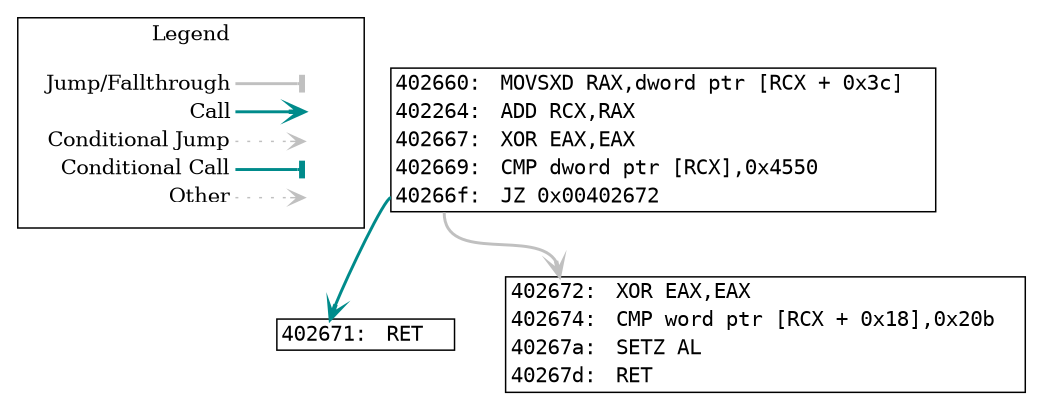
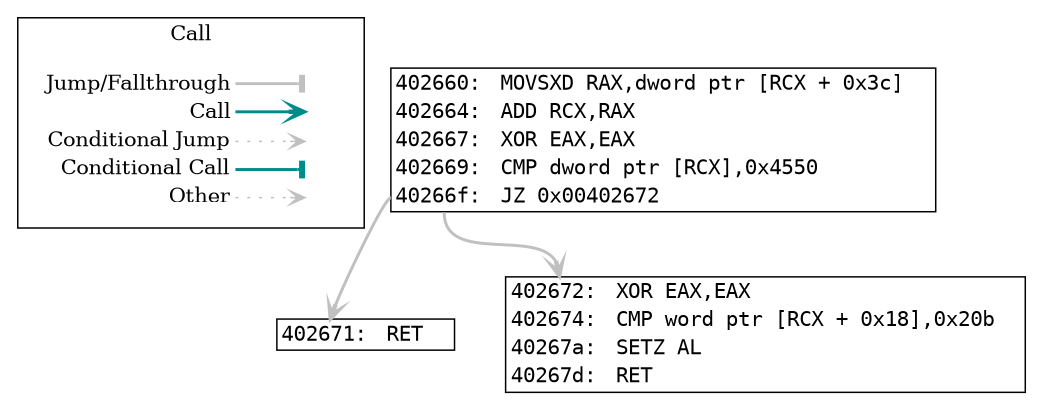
  digraph {
    newrank=true
    node [shape=plaintext]
    edge [arrowhead=vee color=gray style=bold tailport=insn_40266f]
    n1 [label=<<table border="0" cellpadding="2" cellspacing="0" cellborder="0">                   <tr><td align="right" port="i1">Jump/Fallthrough</td></tr>                   <tr><td align="right" port="i2">Call</td></tr>                   <tr><td align="right" port="i3">Conditional Jump</td></tr>                   <tr><td align="right" port="i4">Conditional Call</td></tr>                   <tr><td align="right" port="i5">Other</td></tr>                </table>>]
    n2 [label=<<table border="0" cellpadding="2" cellspacing="0" cellborder="0">                    <tr><td port="i1">&nbsp;</td></tr>                    <tr><td port="i2">&nbsp;</td></tr>                    <tr><td port="i3">&nbsp;</td></tr>                    <tr><td port="i4">&nbsp;</td></tr>                    <tr><td port="i5">&nbsp;</td></tr>                 </table>>]
-   n3 [label=<     <TABLE BORDER="1" CELLBORDER="0" CELLSPACING="0">       <TR>         <TD PORT="insn_402660" ALIGN="RIGHT"><FONT FACE="monospace">402660: </FONT></TD>         <TD ALIGN="LEFT"><FONT FACE="monospace">MOVSXD RAX,dword ptr [RCX + 0x3c]</FONT></TD>         <TD>&nbsp;&nbsp;&nbsp;</TD> // for spacing       </TR>       <TR>         <TD PORT="insn_402664" ALIGN="RIGHT"><FONT FACE="monospace">402264: </FONT></TD>         <TD ALIGN="LEFT"><FONT FACE="monospace">ADD RCX,RAX</FONT></TD>         <TD>&nbsp;&nbsp;&nbsp;</TD> // for spacing       </TR>       <TR>         <TD PORT="insn_402667" ALIGN="RIGHT"><FONT FACE="monospace">402667: </FONT></TD>         <TD ALIGN="LEFT"><FONT FACE="monospace">XOR EAX,EAX</FONT></TD>         <TD>&nbsp;&nbsp;&nbsp;</TD> // for spacing       </TR>       <TR>         <TD PORT="insn_402669" ALIGN="RIGHT"><FONT FACE="monospace">402669: </FONT></TD>         <TD ALIGN="LEFT"><FONT FACE="monospace">CMP dword ptr [RCX],0x4550</FONT></TD>         <TD>&nbsp;&nbsp;&nbsp;</TD> // for spacing       </TR>       <TR>         <TD PORT="insn_40266f" ALIGN="RIGHT"><FONT FACE="monospace">40266f: </FONT></TD>         <TD ALIGN="LEFT"><FONT FACE="monospace">JZ 0x00402672</FONT></TD>         <TD>&nbsp;&nbsp;&nbsp;</TD> // for spacing       </TR>     </TABLE>>]
+   n3 [label=<     <TABLE BORDER="1" CELLBORDER="0" CELLSPACING="0">       <TR>         <TD PORT="insn_402660" ALIGN="RIGHT"><FONT FACE="monospace">402660: </FONT></TD>         <TD ALIGN="LEFT"><FONT FACE="monospace">MOVSXD RAX,dword ptr [RCX + 0x3c]</FONT></TD>         <TD>&nbsp;&nbsp;&nbsp;</TD> // for spacing       </TR>       <TR>         <TD PORT="insn_402664" ALIGN="RIGHT"><FONT FACE="monospace">402664: </FONT></TD>         <TD ALIGN="LEFT"><FONT FACE="monospace">ADD RCX,RAX</FONT></TD>         <TD>&nbsp;&nbsp;&nbsp;</TD> // for spacing       </TR>       <TR>         <TD PORT="insn_402667" ALIGN="RIGHT"><FONT FACE="monospace">402667: </FONT></TD>         <TD ALIGN="LEFT"><FONT FACE="monospace">XOR EAX,EAX</FONT></TD>         <TD>&nbsp;&nbsp;&nbsp;</TD> // for spacing       </TR>       <TR>         <TD PORT="insn_402669" ALIGN="RIGHT"><FONT FACE="monospace">402669: </FONT></TD>         <TD ALIGN="LEFT"><FONT FACE="monospace">CMP dword ptr [RCX],0x4550</FONT></TD>         <TD>&nbsp;&nbsp;&nbsp;</TD> // for spacing       </TR>       <TR>         <TD PORT="insn_40266f" ALIGN="RIGHT"><FONT FACE="monospace">40266f: </FONT></TD>         <TD ALIGN="LEFT"><FONT FACE="monospace">JZ 0x00402672</FONT></TD>         <TD>&nbsp;&nbsp;&nbsp;</TD> // for spacing       </TR>     </TABLE>>]
    n4 [label=<     <TABLE BORDER="1" CELLBORDER="0" CELLSPACING="0">       <TR>         <TD PORT="insn_402671" ALIGN="RIGHT"><FONT FACE="monospace">402671: </FONT></TD>         <TD ALIGN="LEFT"><FONT FACE="monospace">RET</FONT></TD>         <TD>&nbsp;&nbsp;&nbsp;</TD> // for spacing       </TR>     </TABLE>>]
    n5 [label=<     <TABLE BORDER="1" CELLBORDER="0" CELLSPACING="0">       <TR>         <TD PORT="insn_402672" ALIGN="RIGHT"><FONT FACE="monospace">402672: </FONT></TD>         <TD ALIGN="LEFT"><FONT FACE="monospace">XOR EAX,EAX</FONT></TD>         <TD>&nbsp;&nbsp;&nbsp;</TD> // for spacing       </TR>       <TR>         <TD PORT="insn_402674" ALIGN="RIGHT"><FONT FACE="monospace">402674: </FONT></TD>         <TD ALIGN="LEFT"><FONT FACE="monospace">CMP word ptr [RCX + 0x18],0x20b</FONT></TD>         <TD>&nbsp;&nbsp;&nbsp;</TD> // for spacing       </TR>       <TR>         <TD PORT="insn_40267a" ALIGN="RIGHT"><FONT FACE="monospace">40267a: </FONT></TD>         <TD ALIGN="LEFT"><FONT FACE="monospace">SETZ AL</FONT></TD>         <TD>&nbsp;&nbsp;&nbsp;</TD> // for spacing       </TR>       <TR>         <TD PORT="insn_40267d" ALIGN="RIGHT"><FONT FACE="monospace">40267d: </FONT></TD>         <TD ALIGN="LEFT"><FONT FACE="monospace">RET</FONT></TD>         <TD>&nbsp;&nbsp;&nbsp;</TD> // for spacing       </TR>     </TABLE>>]
    subgraph cluster_1 {
-     label=Legend
+     label=Call
      rank=same
      n1
      n2
    }
    n1 -> n2 [arrowhead=tee headport="i1:w" tailport="i1:e"]
    n1 -> n2 [color=cyan4 headport="i2:w" tailport="i2:e"]
    n1 -> n2 [headport="i3:w" style=dotted tailport="i3:e"]
    n1 -> n2 [arrowhead=tee color=cyan4 headport="i4:w" tailport="i4:e"]
    n1 -> n2 [headport="i5:w" style=dotted tailport="i5:e"]
-   n3 -> n4 [color=cyan4 headport=insn_402671]
+   n3 -> n4 [headport=insn_402671]
    n3 -> n5 [headport=insn_402672]
  }
